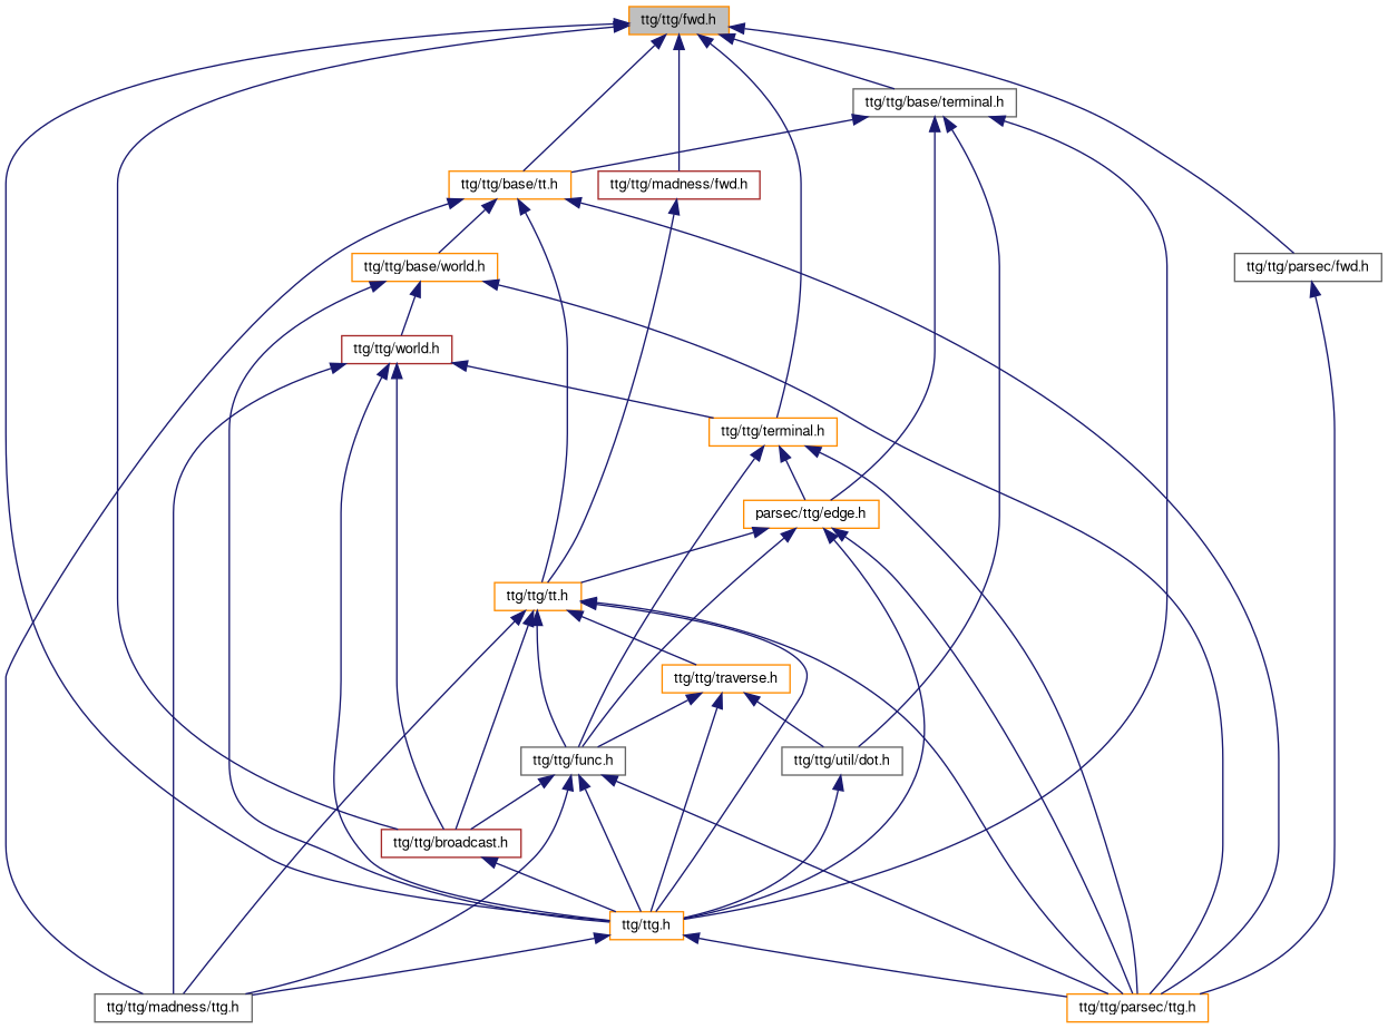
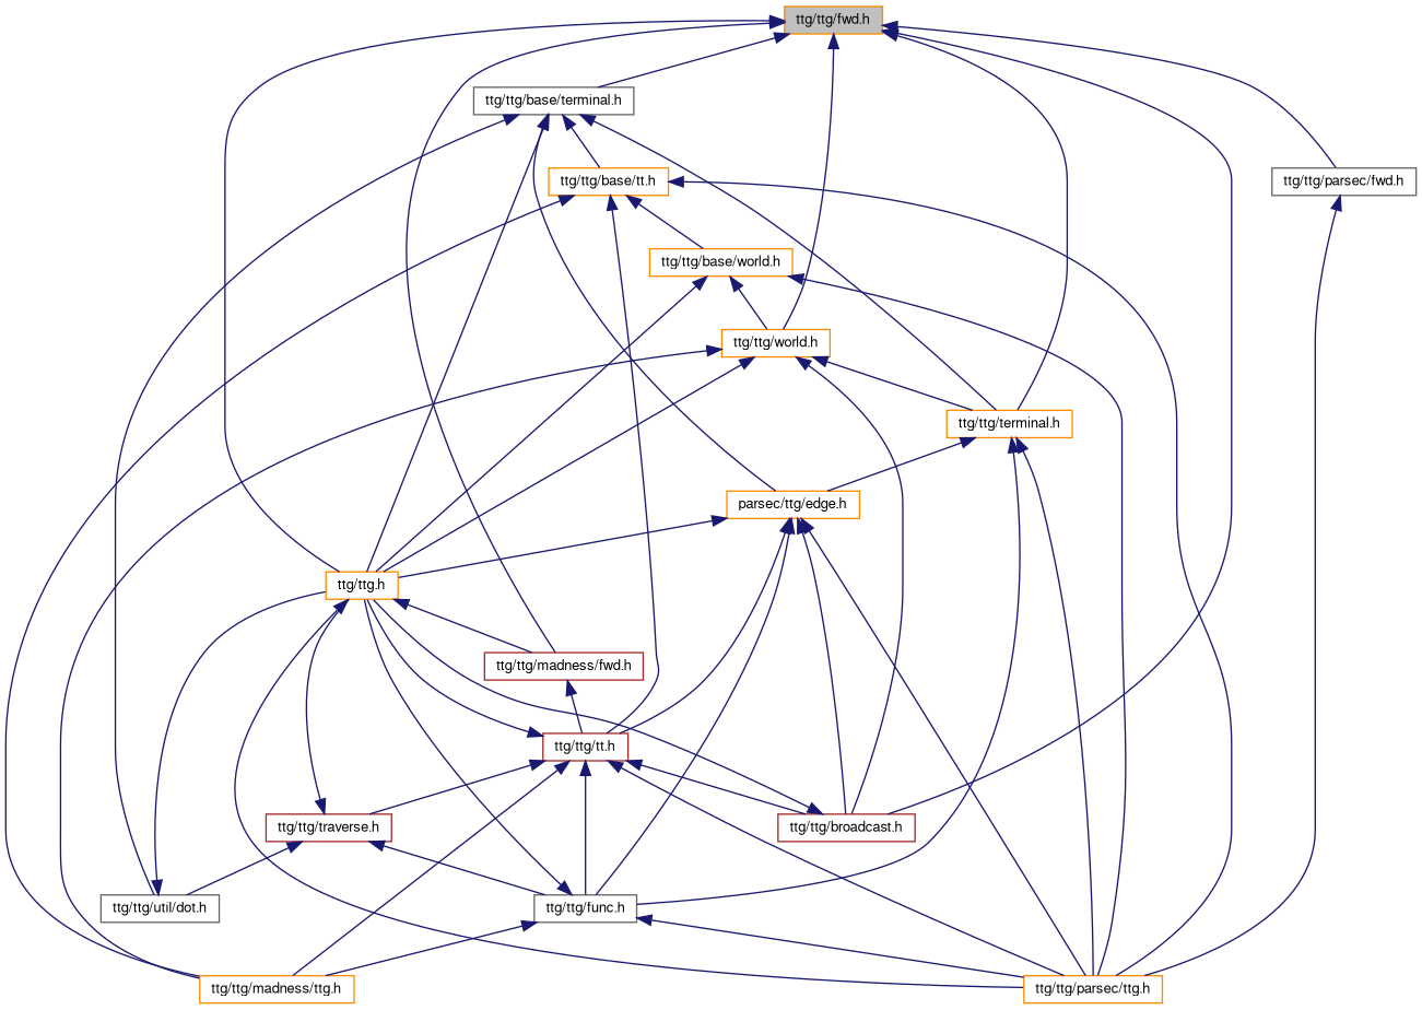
  digraph {
    node [color=darkorange fillcolor=white fontname=FreeSans fontsize=10 shape=record style=filled]
    edge [color=midnightblue dir=back fontname=FreeSans fontsize=10 labelfontname=FreeSans labelfontsize=10 style=solid]
    n1 [fillcolor=grey75 fontcolor=black height=0.2 label="ttg/ttg/fwd.h" width=0.4]
    n2 [height=0.2 label="ttg/ttg.h" width=0.4]
    n3 [color=gray40 height=0.2 label="ttg/ttg/base/terminal.h" width=0.4]
-   n4 [color=brown height=0.2 label="ttg/ttg/world.h" width=0.4]
+   n4 [height=0.2 label="ttg/ttg/world.h" width=0.4]
    n5 [color=brown height=0.2 label="ttg/ttg/broadcast.h" width=0.4]
    n6 [height=0.2 label="ttg/ttg/terminal.h" width=0.4]
    n7 [color=brown height=0.2 label="ttg/ttg/madness/fwd.h" width=0.4]
    n8 [color=gray40 height=0.2 label="ttg/ttg/parsec/fwd.h" width=0.4]
-   n9 [color=gray40 height=0.2 label="ttg/ttg/madness/ttg.h" width=0.4]
+   n9 [height=0.2 label="ttg/ttg/madness/ttg.h" width=0.4]
    n10 [height=0.2 label="ttg/ttg/parsec/ttg.h" width=0.4]
    n11 [height=0.2 label="ttg/ttg/base/tt.h" width=0.4]
    n12 [height=0.2 label="parsec/ttg/edge.h" width=0.4]
    n13 [color=gray40 height=0.2 label="ttg/ttg/util/dot.h" width=0.4]
    n14 [color=gray40 height=0.2 label="ttg/ttg/func.h" width=0.4]
-   n15 [height=0.2 label="ttg/ttg/tt.h" width=0.4]
-   n16 [height=0.2 label="ttg/ttg/traverse.h" width=0.4]
+   n15 [color=brown height=0.2 label="ttg/ttg/tt.h" width=0.4]
+   n16 [color=brown height=0.2 label="ttg/ttg/traverse.h" width=0.4]
    n17 [height=0.2 label="ttg/ttg/base/world.h" width=0.4]
    n1 -> n2
    n1 -> n3
-   n1 -> n11
+   n1 -> n4
    n1 -> n5
    n1 -> n6
    n1 -> n7
    n1 -> n8
-   n2 -> n9
+   n2 -> n7
    n2 -> n10
    n3 -> n2
+   n3 -> n6
    n3 -> n11
    n3 -> n12
    n3 -> n13
    n4 -> n2
    n4 -> n5
    n4 -> n6
    n4 -> n9
    n5 -> n2
    n6 -> n10
    n6 -> n12
    n6 -> n14
    n7 -> n15
    n8 -> n10
    n11 -> n9
    n11 -> n10
    n11 -> n15
    n11 -> n17
    n12 -> n2
    n12 -> n10
    n12 -> n14
    n12 -> n15
    n13 -> n2
    n14 -> n2
-   n14 -> n5
+   n12 -> n5
    n14 -> n9
    n14 -> n10
    n15 -> n2
    n15 -> n5
    n15 -> n9
    n15 -> n10
    n15 -> n14
    n15 -> n16
    n16 -> n2
    n16 -> n13
    n16 -> n14
    n17 -> n2
    n17 -> n4
    n17 -> n10
  }
